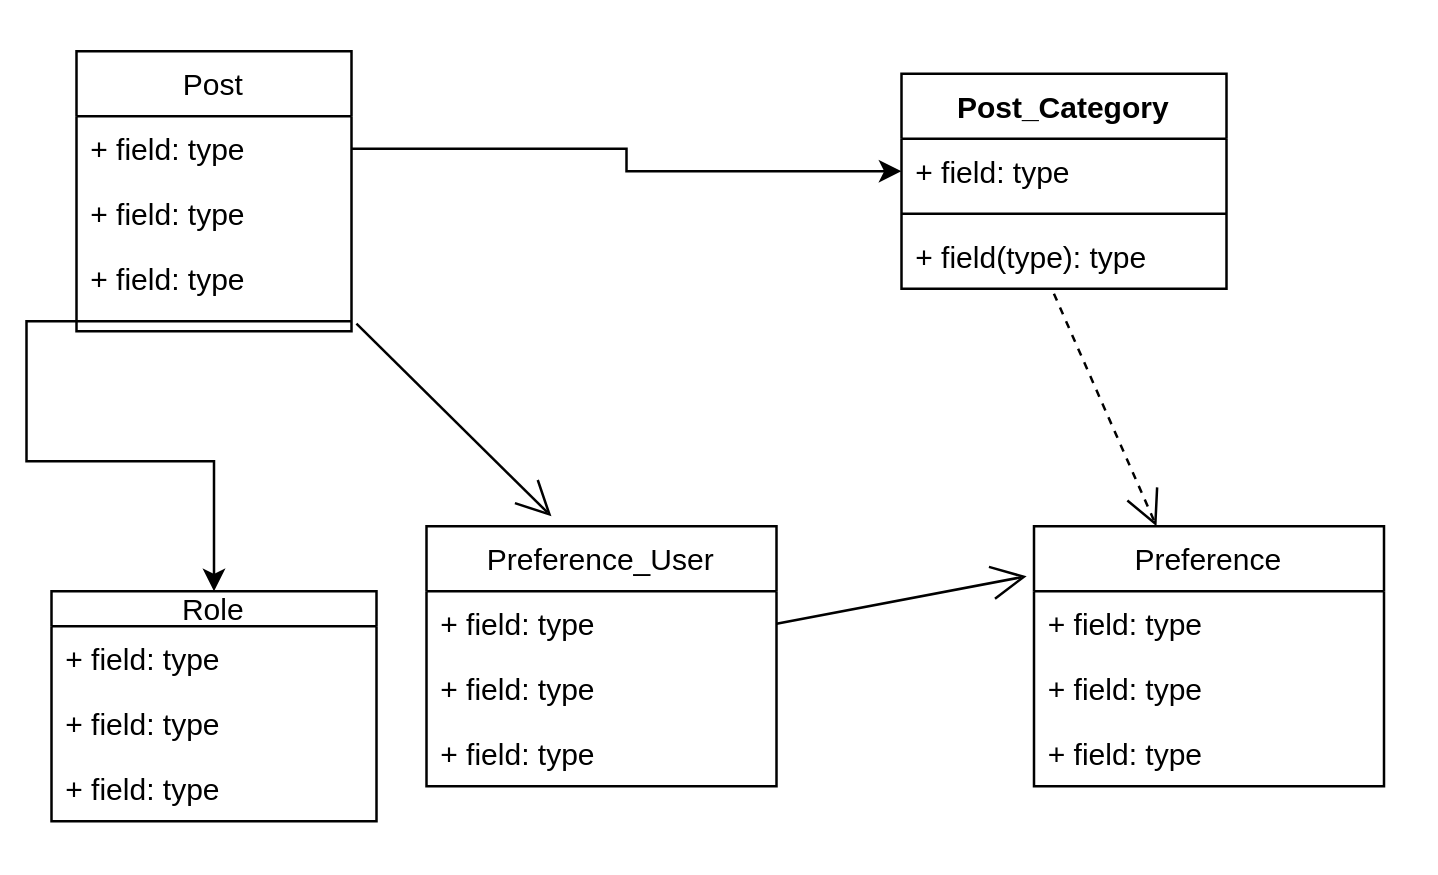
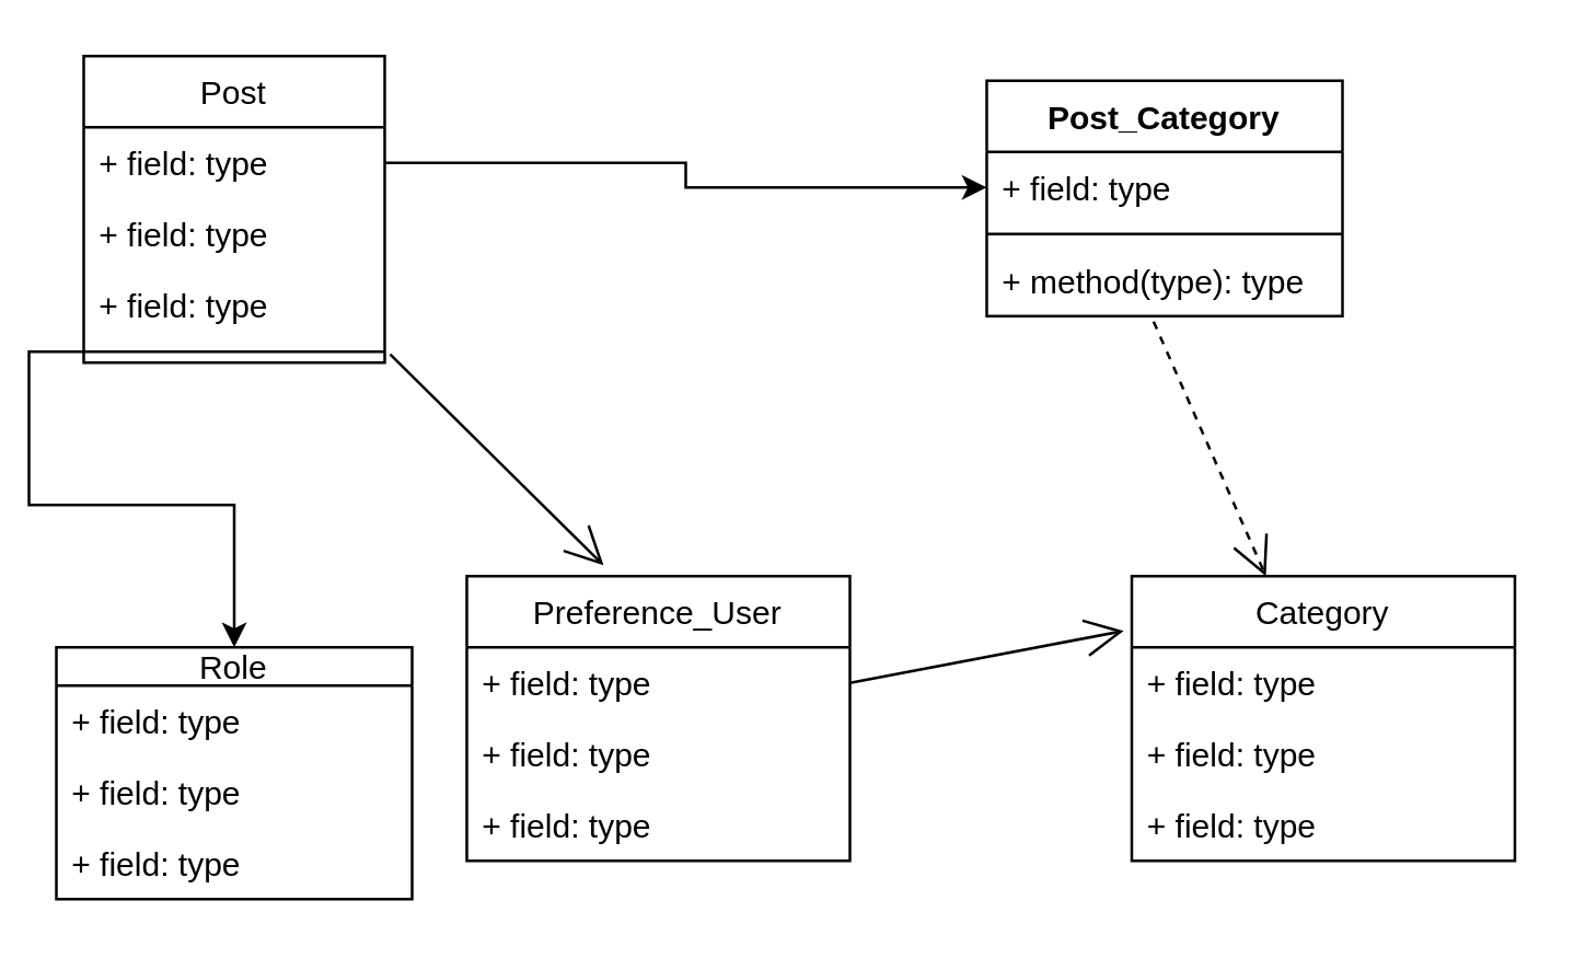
  <mxCell id="0" />
  <mxCell id="1" parent="0" />
  <mxCell id="2" value="Post" style="swimlane;fontStyle=0;childLayout=stackLayout;horizontal=1;startSize=26;fillColor=none;horizontalStack=0;resizeParent=1;resizeParentMax=0;resizeLast=0;collapsible=1;marginBottom=0;" parent="1" vertex="1"><mxGeometry x="30" y="20" width="110" height="112" as="geometry" /></mxCell>
  <mxCell id="3" value="+ field: type" style="text;strokeColor=none;fillColor=none;align=left;verticalAlign=top;spacingLeft=4;spacingRight=4;overflow=hidden;rotatable=0;points=[[0,0.5],[1,0.5]];portConstraint=eastwest;" parent="2" vertex="1"><mxGeometry y="26" width="110" height="26" as="geometry" /></mxCell>
  <mxCell id="4" value="+ field: type" style="text;strokeColor=none;fillColor=none;align=left;verticalAlign=top;spacingLeft=4;spacingRight=4;overflow=hidden;rotatable=0;points=[[0,0.5],[1,0.5]];portConstraint=eastwest;" parent="2" vertex="1"><mxGeometry y="52" width="110" height="26" as="geometry" /></mxCell>
  <mxCell id="5" value="+ field: type" style="text;strokeColor=none;fillColor=none;align=left;verticalAlign=top;spacingLeft=4;spacingRight=4;overflow=hidden;rotatable=0;points=[[0,0.5],[1,0.5]];portConstraint=eastwest;" parent="2" vertex="1"><mxGeometry y="78" width="110" height="26" as="geometry" /></mxCell>
  <mxCell id="6" value="" style="line;strokeWidth=1;fillColor=none;align=left;verticalAlign=middle;spacingTop=-1;spacingLeft=3;spacingRight=3;rotatable=0;labelPosition=right;points=[];portConstraint=eastwest;" parent="2" vertex="1"><mxGeometry y="104" width="110" height="8" as="geometry" /></mxCell>
  <mxCell id="7" value="Post_Category" style="swimlane;fontStyle=1;align=center;verticalAlign=top;childLayout=stackLayout;horizontal=1;startSize=26;horizontalStack=0;resizeParent=1;resizeParentMax=0;resizeLast=0;collapsible=1;marginBottom=0;" parent="1" vertex="1"><mxGeometry x="360" y="29" width="130" height="86" as="geometry" /></mxCell>
  <mxCell id="8" value="+ field: type" style="text;strokeColor=none;fillColor=none;align=left;verticalAlign=top;spacingLeft=4;spacingRight=4;overflow=hidden;rotatable=0;points=[[0,0.5],[1,0.5]];portConstraint=eastwest;" parent="7" vertex="1"><mxGeometry y="26" width="130" height="26" as="geometry" /></mxCell>
  <mxCell id="9" value="" style="line;strokeWidth=1;fillColor=none;align=left;verticalAlign=middle;spacingTop=-1;spacingLeft=3;spacingRight=3;rotatable=0;labelPosition=right;points=[];portConstraint=eastwest;" parent="7" vertex="1"><mxGeometry y="52" width="130" height="8" as="geometry" /></mxCell>
- <mxCell id="10" value="+ field(type): type" style="text;strokeColor=none;fillColor=none;align=left;verticalAlign=top;spacingLeft=4;spacingRight=4;overflow=hidden;rotatable=0;points=[[0,0.5],[1,0.5]];portConstraint=eastwest;" parent="7" vertex="1"><mxGeometry y="60" width="130" height="26" as="geometry" /></mxCell>
- <mxCell id="11" value="Preference" style="swimlane;fontStyle=0;childLayout=stackLayout;horizontal=1;startSize=26;fillColor=none;horizontalStack=0;resizeParent=1;resizeParentMax=0;resizeLast=0;collapsible=1;marginBottom=0;" parent="1" vertex="1"><mxGeometry x="413" y="210" width="140" height="104" as="geometry" /></mxCell>
+ <mxCell id="10" value="+ method(type): type" style="text;strokeColor=none;fillColor=none;align=left;verticalAlign=top;spacingLeft=4;spacingRight=4;overflow=hidden;rotatable=0;points=[[0,0.5],[1,0.5]];portConstraint=eastwest;" parent="7" vertex="1"><mxGeometry y="60" width="130" height="26" as="geometry" /></mxCell>
+ <mxCell id="11" value="Category" style="swimlane;fontStyle=0;childLayout=stackLayout;horizontal=1;startSize=26;fillColor=none;horizontalStack=0;resizeParent=1;resizeParentMax=0;resizeLast=0;collapsible=1;marginBottom=0;" parent="1" vertex="1"><mxGeometry x="413" y="210" width="140" height="104" as="geometry" /></mxCell>
  <mxCell id="12" value="+ field: type" style="text;strokeColor=none;fillColor=none;align=left;verticalAlign=top;spacingLeft=4;spacingRight=4;overflow=hidden;rotatable=0;points=[[0,0.5],[1,0.5]];portConstraint=eastwest;" parent="11" vertex="1"><mxGeometry y="26" width="140" height="26" as="geometry" /></mxCell>
  <mxCell id="13" value="+ field: type" style="text;strokeColor=none;fillColor=none;align=left;verticalAlign=top;spacingLeft=4;spacingRight=4;overflow=hidden;rotatable=0;points=[[0,0.5],[1,0.5]];portConstraint=eastwest;" parent="11" vertex="1"><mxGeometry y="52" width="140" height="26" as="geometry" /></mxCell>
  <mxCell id="14" value="+ field: type" style="text;strokeColor=none;fillColor=none;align=left;verticalAlign=top;spacingLeft=4;spacingRight=4;overflow=hidden;rotatable=0;points=[[0,0.5],[1,0.5]];portConstraint=eastwest;" parent="11" vertex="1"><mxGeometry y="78" width="140" height="26" as="geometry" /></mxCell>
  <mxCell id="15" value="Role" style="swimlane;fontStyle=0;childLayout=stackLayout;horizontal=1;startSize=14;fillColor=none;horizontalStack=0;resizeParent=1;resizeParentMax=0;resizeLast=0;collapsible=1;marginBottom=0;" parent="1" vertex="1"><mxGeometry x="20" y="236" width="130" height="92" as="geometry" /></mxCell>
  <mxCell id="16" value="+ field: type" style="text;strokeColor=none;fillColor=none;align=left;verticalAlign=top;spacingLeft=4;spacingRight=4;overflow=hidden;rotatable=0;points=[[0,0.5],[1,0.5]];portConstraint=eastwest;" parent="15" vertex="1"><mxGeometry y="14" width="130" height="26" as="geometry" /></mxCell>
  <mxCell id="17" value="+ field: type" style="text;strokeColor=none;fillColor=none;align=left;verticalAlign=top;spacingLeft=4;spacingRight=4;overflow=hidden;rotatable=0;points=[[0,0.5],[1,0.5]];portConstraint=eastwest;" parent="15" vertex="1"><mxGeometry y="40" width="130" height="26" as="geometry" /></mxCell>
  <mxCell id="18" value="+ field: type" style="text;strokeColor=none;fillColor=none;align=left;verticalAlign=top;spacingLeft=4;spacingRight=4;overflow=hidden;rotatable=0;points=[[0,0.5],[1,0.5]];portConstraint=eastwest;" parent="15" vertex="1"><mxGeometry y="66" width="130" height="26" as="geometry" /></mxCell>
  <mxCell id="19" value="Preference_User" style="swimlane;fontStyle=0;childLayout=stackLayout;horizontal=1;startSize=26;fillColor=none;horizontalStack=0;resizeParent=1;resizeParentMax=0;resizeLast=0;collapsible=1;marginBottom=0;" parent="1" vertex="1"><mxGeometry x="170" y="210" width="140" height="104" as="geometry" /></mxCell>
  <mxCell id="20" value="+ field: type" style="text;strokeColor=none;fillColor=none;align=left;verticalAlign=top;spacingLeft=4;spacingRight=4;overflow=hidden;rotatable=0;points=[[0,0.5],[1,0.5]];portConstraint=eastwest;" parent="19" vertex="1"><mxGeometry y="26" width="140" height="26" as="geometry" /></mxCell>
  <mxCell id="21" value="+ field: type" style="text;strokeColor=none;fillColor=none;align=left;verticalAlign=top;spacingLeft=4;spacingRight=4;overflow=hidden;rotatable=0;points=[[0,0.5],[1,0.5]];portConstraint=eastwest;" parent="19" vertex="1"><mxGeometry y="52" width="140" height="26" as="geometry" /></mxCell>
  <mxCell id="22" value="+ field: type" style="text;strokeColor=none;fillColor=none;align=left;verticalAlign=top;spacingLeft=4;spacingRight=4;overflow=hidden;rotatable=0;points=[[0,0.5],[1,0.5]];portConstraint=eastwest;" parent="19" vertex="1"><mxGeometry y="78" width="140" height="26" as="geometry" /></mxCell>
  <mxCell id="23" style="edgeStyle=orthogonalEdgeStyle;rounded=0;orthogonalLoop=1;jettySize=auto;html=1;entryX=0.5;entryY=0;entryDx=0;entryDy=0;" parent="1" source="6" target="15" edge="1"><mxGeometry relative="1" as="geometry" /></mxCell>
  <mxCell id="24" value="" style="endArrow=open;endFill=1;endSize=12;html=1;exitX=0.469;exitY=1.077;exitDx=0;exitDy=0;exitPerimeter=0;entryX=0.35;entryY=0;entryDx=0;entryDy=0;entryPerimeter=0;dashed=1;" parent="1" source="10" target="11" edge="1"><mxGeometry width="160" relative="1" as="geometry"><mxPoint x="340" y="146" as="sourcePoint" /><mxPoint x="500" y="146" as="targetPoint" /></mxGeometry></mxCell>
  <mxCell id="25" style="edgeStyle=orthogonalEdgeStyle;rounded=0;orthogonalLoop=1;jettySize=auto;html=1;exitX=1;exitY=0.5;exitDx=0;exitDy=0;" parent="1" source="3" target="8" edge="1"><mxGeometry relative="1" as="geometry" /></mxCell>
  <mxCell id="26" value="" style="endArrow=open;endFill=1;endSize=12;html=1;exitX=1.018;exitY=1.192;exitDx=0;exitDy=0;exitPerimeter=0;entryX=0.357;entryY=-0.038;entryDx=0;entryDy=0;entryPerimeter=0;" parent="1" source="5" target="19" edge="1"><mxGeometry width="160" relative="1" as="geometry"><mxPoint x="10" y="330" as="sourcePoint" /><mxPoint x="170" y="330" as="targetPoint" /></mxGeometry></mxCell>
  <mxCell id="27" value="" style="endArrow=open;endFill=1;endSize=12;html=1;exitX=1;exitY=0.5;exitDx=0;exitDy=0;entryX=-0.021;entryY=-0.231;entryDx=0;entryDy=0;entryPerimeter=0;" parent="1" source="20" target="12" edge="1"><mxGeometry width="160" relative="1" as="geometry"><mxPoint x="190" y="120" as="sourcePoint" /><mxPoint x="350" y="120" as="targetPoint" /></mxGeometry></mxCell>
